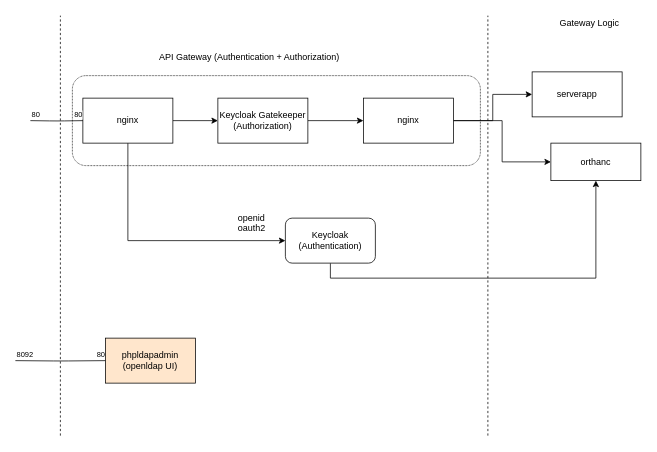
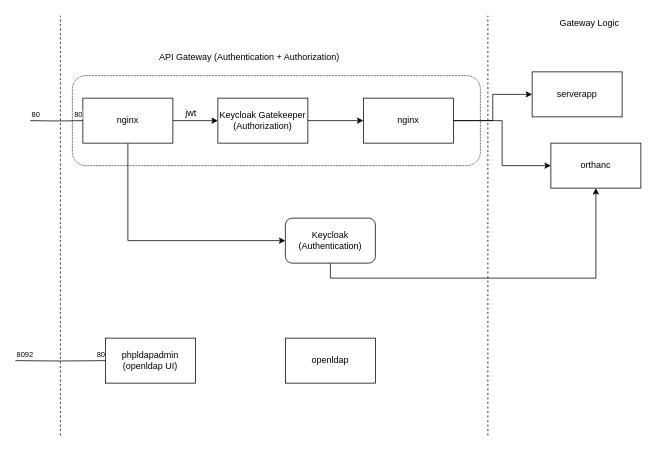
  <mxCell id="0" />
  <mxCell id="1" parent="0" />
  <mxCell id="2" value="" style="rounded=1;whiteSpace=wrap;html=1;dashed=1;dashPattern=1 1;" vertex="1" parent="1"><mxGeometry x="96" y="100" width="544" height="120" as="geometry" /></mxCell>
  <mxCell id="3" style="edgeStyle=orthogonalEdgeStyle;rounded=0;orthogonalLoop=1;jettySize=auto;html=1;exitX=1;exitY=0.5;exitDx=0;exitDy=0;entryX=0;entryY=0.5;entryDx=0;entryDy=0;" edge="1" parent="1" source="5" target="20"><mxGeometry relative="1" as="geometry" /></mxCell>
  <mxCell id="4" style="edgeStyle=orthogonalEdgeStyle;rounded=0;orthogonalLoop=1;jettySize=auto;html=1;exitX=0.5;exitY=1;exitDx=0;exitDy=0;entryX=0;entryY=0.5;entryDx=0;entryDy=0;" edge="1" parent="1" source="5" target="7"><mxGeometry relative="1" as="geometry" /></mxCell>
  <mxCell id="5" value="nginx&lt;br&gt;" style="rounded=0;whiteSpace=wrap;html=1;" parent="1" vertex="1"><mxGeometry x="110" y="130" width="120" height="60" as="geometry" /></mxCell>
  <mxCell id="6" style="edgeStyle=orthogonalEdgeStyle;rounded=0;orthogonalLoop=1;jettySize=auto;html=1;exitX=0.5;exitY=1;exitDx=0;exitDy=0;" edge="1" parent="1" source="7" target="18"><mxGeometry relative="1" as="geometry" /></mxCell>
  <mxCell id="7" value="Keycloak&lt;br&gt;(Authentication)&lt;br&gt;" style="whiteSpace=wrap;html=1;rounded=1;" parent="1" vertex="1"><mxGeometry x="380" y="290" width="120" height="60" as="geometry" /></mxCell>
  <mxCell id="8" value="serverapp" style="rounded=0;whiteSpace=wrap;html=1;flipH=1;" parent="1" vertex="1"><mxGeometry x="709" y="95" width="120" height="60" as="geometry" /></mxCell>
- <mxCell id="9" value="phpldapadmin&lt;br&gt;(openldap UI)&lt;br&gt;" style="rounded=0;whiteSpace=wrap;html=1;fillColor=#ffe6cc;" parent="1" vertex="1"><mxGeometry x="140" y="450" width="120" height="60" as="geometry" /></mxCell>
+ <mxCell id="9" value="phpldapadmin&lt;br&gt;(openldap UI)&lt;br&gt;" style="rounded=0;whiteSpace=wrap;html=1;" parent="1" vertex="1"><mxGeometry x="140" y="450" width="120" height="60" as="geometry" /></mxCell>
+ <mxCell id="10" value="openldap" style="rounded=0;whiteSpace=wrap;html=1;" parent="1" vertex="1"><mxGeometry x="380" y="450" width="120" height="60" as="geometry" /></mxCell>
  <mxCell id="11" value="" style="endArrow=none;dashed=1;html=1;" parent="1" edge="1"><mxGeometry width="50" height="50" relative="1" as="geometry"><mxPoint x="80" y="580" as="sourcePoint" /><mxPoint x="80" y="20" as="targetPoint" /></mxGeometry></mxCell>
  <mxCell id="12" value="" style="endArrow=none;html=1;edgeStyle=orthogonalEdgeStyle;entryX=0;entryY=0.5;entryDx=0;entryDy=0;" parent="1" target="9" edge="1"><mxGeometry relative="1" as="geometry"><mxPoint x="20" y="480" as="sourcePoint" /><mxPoint x="80" y="480" as="targetPoint" /></mxGeometry></mxCell>
  <mxCell id="13" value="8092" style="resizable=0;html=1;align=left;verticalAlign=bottom;labelBackgroundColor=#ffffff;fontSize=10;" parent="12" connectable="0" vertex="1"><mxGeometry x="-1" relative="1" as="geometry" /></mxCell>
  <mxCell id="14" value="80" style="resizable=0;html=1;align=right;verticalAlign=bottom;labelBackgroundColor=#ffffff;fontSize=10;" parent="12" connectable="0" vertex="1"><mxGeometry x="1" relative="1" as="geometry" /></mxCell>
  <mxCell id="15" style="edgeStyle=orthogonalEdgeStyle;rounded=0;orthogonalLoop=1;jettySize=auto;html=1;exitX=1;exitY=0.5;exitDx=0;exitDy=0;entryX=0;entryY=0.5;entryDx=0;entryDy=0;" edge="1" parent="1" source="17" target="8"><mxGeometry relative="1" as="geometry" /></mxCell>
  <mxCell id="16" style="edgeStyle=orthogonalEdgeStyle;rounded=0;orthogonalLoop=1;jettySize=auto;html=1;exitX=1;exitY=0.5;exitDx=0;exitDy=0;entryX=0;entryY=0.5;entryDx=0;entryDy=0;" edge="1" parent="1" source="17" target="18"><mxGeometry relative="1" as="geometry" /></mxCell>
  <mxCell id="17" value="nginx&lt;br&gt;" style="rounded=0;whiteSpace=wrap;html=1;" vertex="1" parent="1"><mxGeometry x="484" y="130" width="120" height="60" as="geometry" /></mxCell>
- <mxCell id="18" value="orthanc" style="rounded=0;whiteSpace=wrap;html=1;flipH=1;" vertex="1" parent="1"><mxGeometry x="734" y="190" width="120" height="50" as="geometry" /></mxCell>
+ <mxCell id="18" value="orthanc" style="rounded=0;whiteSpace=wrap;html=1;flipH=1;" vertex="1" parent="1"><mxGeometry x="734" y="190" width="120" height="60" as="geometry" /></mxCell>
  <mxCell id="19" style="edgeStyle=orthogonalEdgeStyle;rounded=0;orthogonalLoop=1;jettySize=auto;html=1;exitX=1;exitY=0.5;exitDx=0;exitDy=0;entryX=0;entryY=0.5;entryDx=0;entryDy=0;" edge="1" parent="1" source="20" target="17"><mxGeometry relative="1" as="geometry" /></mxCell>
  <mxCell id="20" value="Keycloak Gatekeeper&lt;br&gt;(Authorization)&lt;br&gt;" style="rounded=0;whiteSpace=wrap;html=1;" vertex="1" parent="1"><mxGeometry x="290" y="130" width="120" height="60" as="geometry" /></mxCell>
  <mxCell id="21" value="API Gateway (Authentication + Authorization)" style="text;html=1;resizable=0;points=[];autosize=1;align=left;verticalAlign=top;spacingTop=-4;" vertex="1" parent="1"><mxGeometry x="210" y="65" width="260" height="20" as="geometry" /></mxCell>
  <mxCell id="22" value="" style="endArrow=none;html=1;edgeStyle=orthogonalEdgeStyle;entryX=0;entryY=0.5;entryDx=0;entryDy=0;" edge="1" parent="1" target="5"><mxGeometry relative="1" as="geometry"><mxPoint x="40" y="160" as="sourcePoint" /><mxPoint x="150" y="490" as="targetPoint" /></mxGeometry></mxCell>
  <mxCell id="23" value="80" style="resizable=0;html=1;align=left;verticalAlign=bottom;labelBackgroundColor=#ffffff;fontSize=10;" connectable="0" vertex="1" parent="22"><mxGeometry x="-1" relative="1" as="geometry" /></mxCell>
  <mxCell id="24" value="80" style="resizable=0;html=1;align=right;verticalAlign=bottom;labelBackgroundColor=#ffffff;fontSize=10;" connectable="0" vertex="1" parent="22"><mxGeometry x="1" relative="1" as="geometry" /></mxCell>
  <mxCell id="25" value="" style="endArrow=none;dashed=1;html=1;" edge="1" parent="1"><mxGeometry width="50" height="50" relative="1" as="geometry"><mxPoint x="650" y="580" as="sourcePoint" /><mxPoint x="650" y="20" as="targetPoint" /></mxGeometry></mxCell>
  <mxCell id="26" value="Gateway Logic&lt;br&gt;" style="text;html=1;resizable=0;points=[];autosize=1;align=left;verticalAlign=top;spacingTop=-4;" vertex="1" parent="1"><mxGeometry x="744" y="20" width="100" height="20" as="geometry" /></mxCell>
- <mxCell id="27" value="openid&lt;br&gt;oauth2&lt;br&gt;&lt;br&gt;" style="text;html=1;resizable=0;points=[];autosize=1;align=left;verticalAlign=top;spacingTop=-4;" vertex="1" parent="1"><mxGeometry x="315" y="280" width="50" height="40" as="geometry" /></mxCell>
+ <mxCell id="28" value="jwt" style="text;html=1;resizable=0;points=[];autosize=1;align=left;verticalAlign=top;spacingTop=-4;" vertex="1" parent="1"><mxGeometry x="245" y="140" width="30" height="20" as="geometry" /></mxCell>
